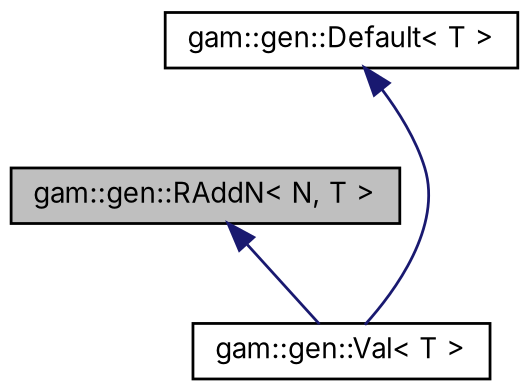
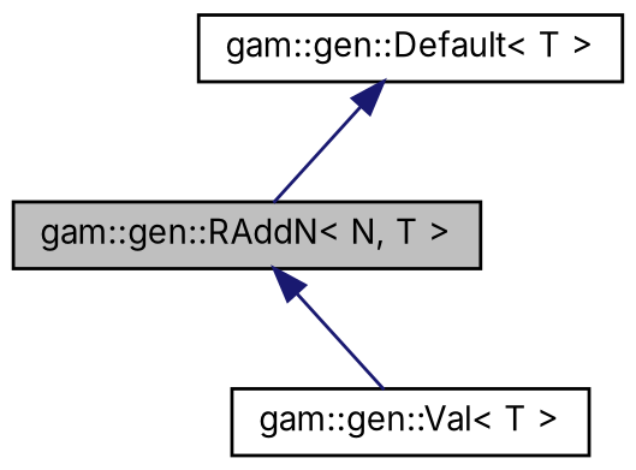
  digraph {
    fontname=Inter
    node [color=black fontname=Inter fontsize=10 shape=record]
    edge [color=midnightblue dir=back fontname=Inter fontsize=10 labelfontname="FreeSans.ttf" labelfontsize=10 style=solid]
    n1 [fillcolor=grey75 fontcolor=black height=0.2 label="gam::gen::RAddN\< N, T \>" style=filled width=0.4]
    n2 [height=0.2 label="gam::gen::Val\< T \>" width=0.4]
    n3 [height=0.2 label="gam::gen::Default\< T \>" width=0.4]
    n1 -> n2
-   n3 -> n2
+   n3 -> n1
  }
